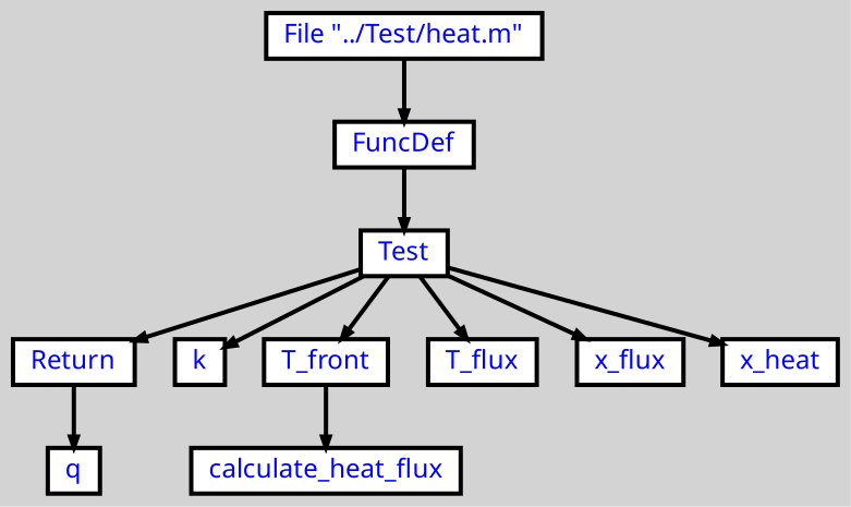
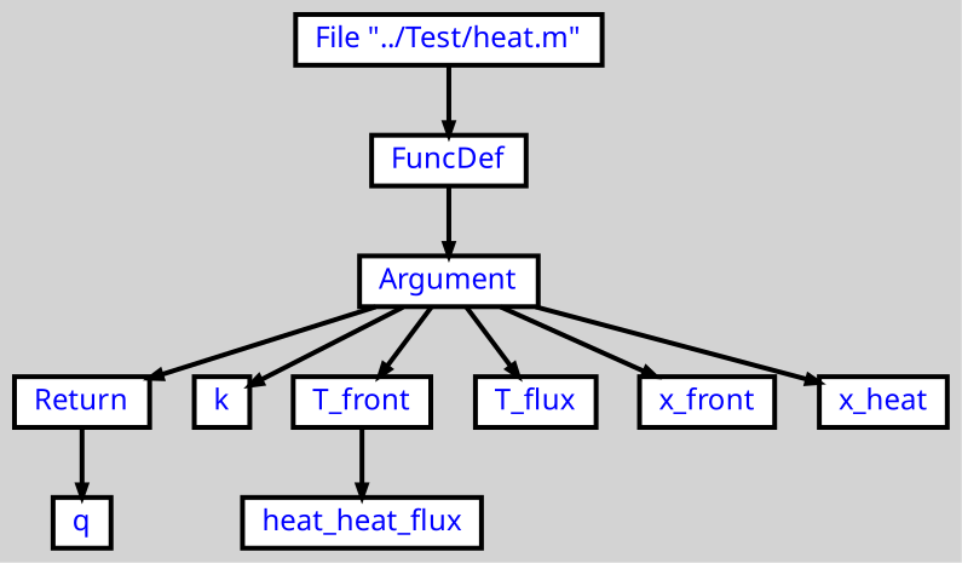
  digraph {
    bgcolor=lightgray
    fontname="Noto Sans"
    ordering=out
    ranksep=0.4
    node [color=black fillcolor=white fixedsize=false fontcolor=blue fontname="Noto Sans" fontsize=12 shape=box style="filled,solid,bold"]
    edge [arrowsize=0.5 color=black fontname="Noto Sans" style=bold]
    n1 [height=0.25 label="File \"../Test/heat.m\"" width=0.25]
    n2 [height=0.25 label=FuncDef width=0.25]
-   n3 [height=0.25 label=Test width=0.25]
+   n3 [height=0.25 label=Argument width=0.25]
    n4 [height=0.25 label=Return width=0.25]
    n5 [height=0.25 label=q width=0.25]
-   n6 [height=0.25 label=calculate_heat_flux width=0.25]
+   n6 [height=0.25 label=heat_heat_flux width=0.25]
    n7 [height=0.25 label=k width=0.25]
    n8 [height=0.25 label=T_front width=0.25]
    n9 [height=0.25 label=T_flux width=0.25]
-   n10 [height=0.25 label=x_flux width=0.25]
+   n10 [height=0.25 label=x_front width=0.25]
    n11 [height=0.25 label=x_heat width=0.25]
    n1 -> n2
    n2 -> n3
    n3 -> n4
    n3 -> n7
    n3 -> n8
    n3 -> n9
    n3 -> n10
    n3 -> n11
    n4 -> n5
    n8 -> n6
  }
